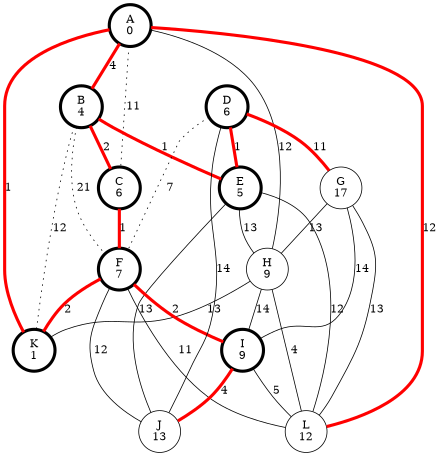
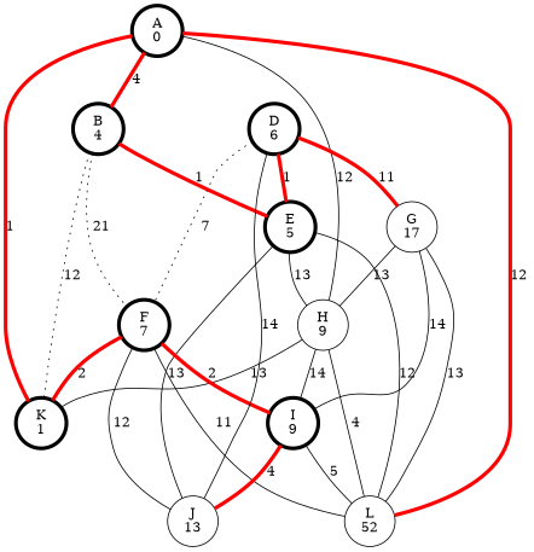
  graph {
    node [penwidth=4]
    n1 [label="A\n0"]
    n2 [label="B\n4"]
-   n3 [label="C\n6"]
    n4 [label="H\n9" penwidth=""]
    n5 [label="K\n1"]
-   n6 [label="L\n12" penwidth=""]
+   n6 [label="L\n52" penwidth=""]
    n7 [label="E\n5"]
    n8 [label="F\n7"]
    n9 [label="I\n9"]
    n10 [label="J\n13" penwidth=""]
    n11 [label="D\n6"]
    n12 [label="G\n17" penwidth=""]
    n1 -- n2 [color=red label=4 penwidth=4]
-   n1 -- n3 [label=11 style=dotted]
    n1 -- n4 [label=12]
    n1 -- n5 [color=red label=1 penwidth=4]
    n1 -- n6 [color=red label=12 penwidth=4]
-   n2 -- n3 [color=red label=2 penwidth=4]
    n2 -- n5 [label=12 style=dotted]
    n2 -- n7 [color=red label=1 penwidth=4]
    n2 -- n8 [label=21 style=dotted]
-   n3 -- n8 [color=red label=1 penwidth=4]
    n4 -- n5 [label=13]
    n4 -- n6 [label=4]
    n4 -- n9 [label=14]
    n7 -- n4 [label=13]
    n7 -- n6 [label=12]
    n7 -- n10 [label=13]
    n8 -- n5 [color=red label=2 penwidth=4]
    n8 -- n6 [label=11]
    n8 -- n9 [color=red label=2 penwidth=4]
    n8 -- n10 [label=12]
    n9 -- n6 [label=5]
    n9 -- n10 [color=red label=4 penwidth=4]
    n11 -- n7 [color=red label=1 penwidth=4]
    n11 -- n8 [label=7 style=dotted]
    n11 -- n10 [label=14]
    n11 -- n12 [color=red label=11 penwidth=4]
    n12 -- n4 [label=13]
    n12 -- n6 [label=13]
    n12 -- n9 [label=14]
  }
